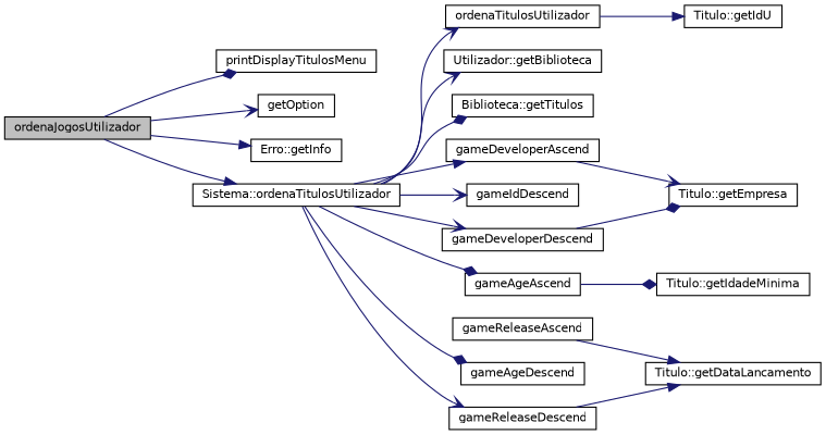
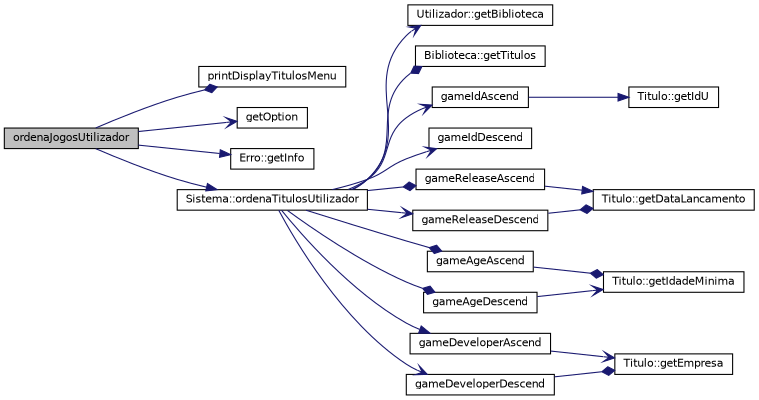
  digraph {
    rankdir=LR
    node [color=black fillcolor=white fontname=Helvetica fontsize=10 shape=record style=filled]
    edge [arrowhead=diamond color=midnightblue fontname=Helvetica fontsize=10 labelfontname=Helvetica labelfontsize=10 style=solid]
    n1 [fillcolor=grey75 fontcolor=black height=0.2 label=ordenaJogosUtilizador width=0.4]
    n2 [height=0.2 label=printDisplayTitulosMenu width=0.4]
    n3 [height=0.2 label=getOption width=0.4]
    n4 [height=0.2 label="Erro::getInfo" width=0.4]
    n5 [height=0.2 label="Sistema::ordenaTitulosUtilizador" width=0.4]
    n6 [height=0.2 label="Utilizador::getBiblioteca" width=0.4]
    n7 [height=0.2 label="Biblioteca::getTitulos" width=0.4]
-   n8 [height=0.2 label=ordenaTitulosUtilizador width=0.4]
+   n8 [height=0.2 label=gameIdAscend width=0.4]
    n9 [height=0.2 label=gameIdDescend width=0.4]
    n10 [height=0.2 label=gameReleaseAscend width=0.4]
    n11 [height=0.2 label=gameReleaseDescend width=0.4]
    n12 [height=0.2 label=gameAgeAscend width=0.4]
    n13 [height=0.2 label=gameAgeDescend width=0.4]
    n14 [height=0.2 label=gameDeveloperAscend width=0.4]
    n15 [height=0.2 label=gameDeveloperDescend width=0.4]
    n16 [height=0.2 label="Titulo::getIdU" width=0.4]
    n17 [height=0.2 label="Titulo::getDataLancamento" width=0.4]
    n18 [height=0.2 label="Titulo::getIdadeMinima" width=0.4]
    n19 [height=0.2 label="Titulo::getEmpresa" width=0.4]
    n1 -> n2
    n1 -> n3 [arrowhead=vee]
    n1 -> n4 [arrowhead=normal]
    n1 -> n5 [arrowhead=normal]
    n5 -> n6 [arrowhead=vee]
    n5 -> n7
    n5 -> n8 [arrowhead=vee]
    n5 -> n9 [arrowhead=vee]
+   n5 -> n10
    n5 -> n11 [arrowhead=vee]
    n5 -> n12
    n5 -> n13
    n5 -> n14 [arrowhead=normal]
    n5 -> n15 [arrowhead=vee]
    n8 -> n16 [arrowhead=normal]
    n10 -> n17 [arrowhead=normal]
-   n11 -> n17 [arrowhead=normal]
+   n11 -> n17
    n12 -> n18
+   n13 -> n18 [arrowhead=vee]
    n14 -> n19 [arrowhead=vee]
    n15 -> n19
  }
